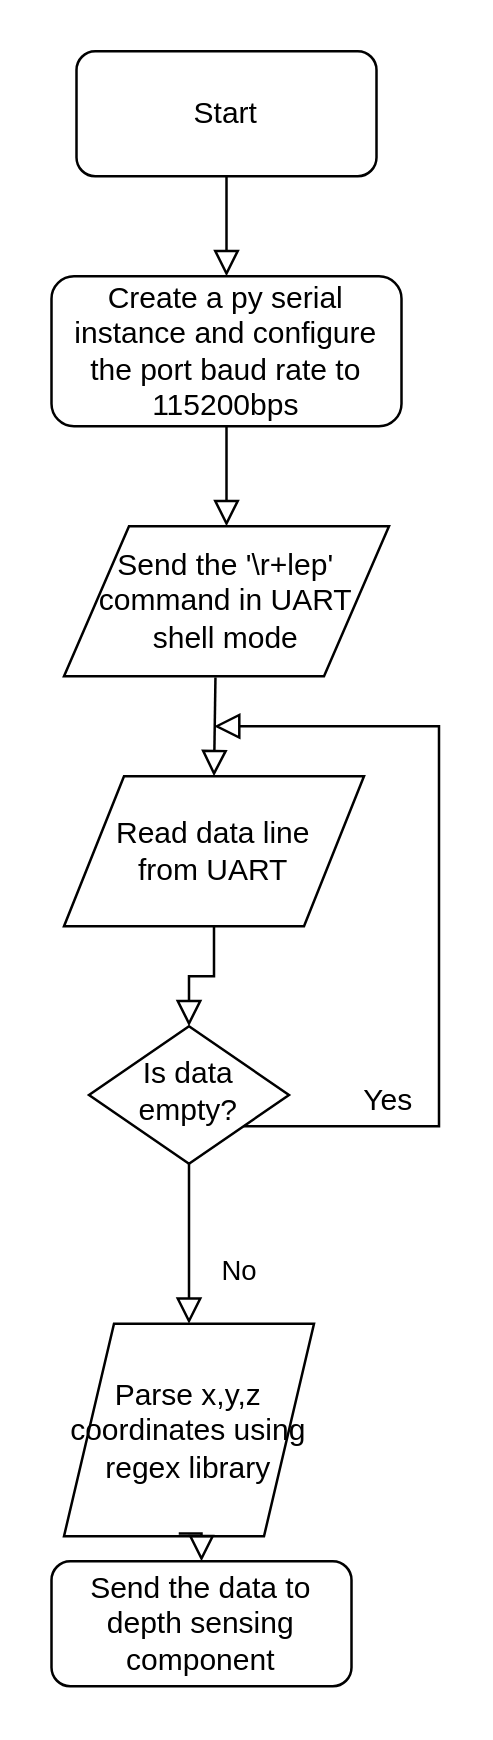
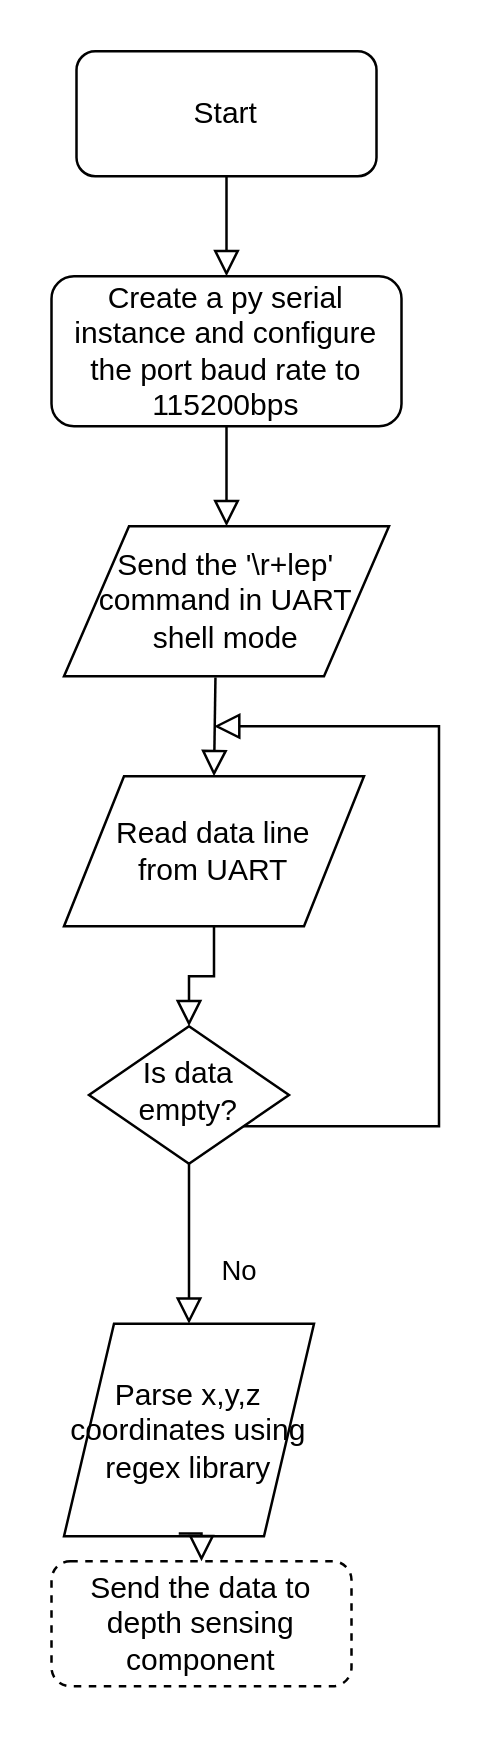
  <mxCell id="0" />
  <mxCell id="1" parent="0" />
  <mxCell id="2" value="" style="rounded=0;html=1;jettySize=auto;orthogonalLoop=1;fontSize=11;endArrow=block;endFill=0;endSize=8;strokeWidth=1;shadow=0;labelBackgroundColor=none;edgeStyle=orthogonalEdgeStyle;entryX=0.5;entryY=0;entryDx=0;entryDy=0;" parent="1" source="3" target="5" edge="1"><mxGeometry relative="1" as="geometry"><mxPoint x="85" y="90" as="targetPoint" /></mxGeometry></mxCell>
  <mxCell id="3" value="Start" style="rounded=1;whiteSpace=wrap;html=1;fontSize=12;glass=0;strokeWidth=1;shadow=0;" parent="1" vertex="1"><mxGeometry x="30" y="20" width="120" height="50" as="geometry" /></mxCell>
  <mxCell id="4" value="" style="rounded=0;html=1;jettySize=auto;orthogonalLoop=1;fontSize=11;endArrow=block;endFill=0;endSize=8;strokeWidth=1;shadow=0;labelBackgroundColor=none;edgeStyle=orthogonalEdgeStyle;exitX=0.5;exitY=1;exitDx=0;exitDy=0;" parent="1" source="13" target="8" edge="1"><mxGeometry y="20" relative="1" as="geometry"><mxPoint as="offset" /><mxPoint x="85" y="370" as="sourcePoint" /></mxGeometry></mxCell>
  <mxCell id="5" value="Create a py serial instance and configure the port baud rate to 115200bps" style="rounded=1;whiteSpace=wrap;html=1;fontSize=12;glass=0;strokeWidth=1;shadow=0;" parent="1" vertex="1"><mxGeometry x="20" y="110" width="140" height="60" as="geometry" /></mxCell>
  <mxCell id="6" value="No" style="rounded=0;html=1;jettySize=auto;orthogonalLoop=1;fontSize=11;endArrow=block;endFill=0;endSize=8;strokeWidth=1;shadow=0;labelBackgroundColor=none;edgeStyle=orthogonalEdgeStyle;entryX=0.5;entryY=0;entryDx=0;entryDy=0;" parent="1" source="8" target="10" edge="1"><mxGeometry x="0.333" y="20" relative="1" as="geometry"><mxPoint as="offset" /><mxPoint x="85" y="519" as="targetPoint" /></mxGeometry></mxCell>
  <mxCell id="7" value="" style="edgeStyle=orthogonalEdgeStyle;rounded=0;html=1;jettySize=auto;orthogonalLoop=1;fontSize=11;endArrow=block;endFill=0;endSize=8;strokeWidth=1;shadow=0;labelBackgroundColor=none;" parent="1" source="8" edge="1"><mxGeometry y="10" relative="1" as="geometry"><mxPoint as="offset" /><mxPoint x="85" y="290" as="targetPoint" /><Array as="points"><mxPoint x="175" y="450" /><mxPoint x="175" y="290" /></Array></mxGeometry></mxCell>
  <mxCell id="8" value="Is data &lt;br&gt;empty?" style="rhombus;whiteSpace=wrap;html=1;shadow=0;fontFamily=Helvetica;fontSize=12;align=center;strokeWidth=1;spacing=6;spacingTop=-4;" parent="1" vertex="1"><mxGeometry x="35" y="410" width="80" height="55" as="geometry" /></mxCell>
- <mxCell id="9" value="Send the data to depth sensing component" style="rounded=1;whiteSpace=wrap;html=1;fontSize=12;glass=0;strokeWidth=1;shadow=0;" parent="1" vertex="1"><mxGeometry x="20" y="624" width="120" height="50" as="geometry" /></mxCell>
+ <mxCell id="9" value="Send the data to depth sensing component" style="rounded=1;whiteSpace=wrap;html=1;fontSize=12;glass=0;strokeWidth=1;shadow=0;dashed=1;" parent="1" vertex="1"><mxGeometry x="20" y="624" width="120" height="50" as="geometry" /></mxCell>
  <mxCell id="10" value="Parse x,y,z coordinates using regex library" style="shape=parallelogram;perimeter=parallelogramPerimeter;whiteSpace=wrap;html=1;" parent="1" vertex="1"><mxGeometry x="25" y="529" width="100" height="85" as="geometry" /></mxCell>
  <mxCell id="11" value="" style="rounded=0;html=1;jettySize=auto;orthogonalLoop=1;fontSize=11;endArrow=block;endFill=0;endSize=8;strokeWidth=1;shadow=0;labelBackgroundColor=none;edgeStyle=orthogonalEdgeStyle;entryX=0.5;entryY=0;entryDx=0;entryDy=0;exitX=0.459;exitY=0.987;exitDx=0;exitDy=0;exitPerimeter=0;" parent="1" source="10" target="9" edge="1"><mxGeometry y="20" relative="1" as="geometry"><mxPoint as="offset" /><mxPoint x="80" y="591" as="sourcePoint" /><mxPoint x="125" y="624" as="targetPoint" /></mxGeometry></mxCell>
  <mxCell id="12" value="Send the '\r+lep' command in UART shell mode" style="shape=parallelogram;perimeter=parallelogramPerimeter;whiteSpace=wrap;html=1;" parent="1" vertex="1"><mxGeometry x="25" y="210" width="130" height="60" as="geometry" /></mxCell>
  <mxCell id="13" value="Read data line &lt;br&gt;from UART" style="shape=parallelogram;perimeter=parallelogramPerimeter;whiteSpace=wrap;html=1;" parent="1" vertex="1"><mxGeometry x="25" y="310" width="120" height="60" as="geometry" /></mxCell>
  <mxCell id="14" value="" style="rounded=0;html=1;jettySize=auto;orthogonalLoop=1;fontSize=11;endArrow=block;endFill=0;endSize=8;strokeWidth=1;shadow=0;labelBackgroundColor=none;edgeStyle=orthogonalEdgeStyle;exitX=0.5;exitY=1;exitDx=0;exitDy=0;" parent="1" source="5" target="12" edge="1"><mxGeometry relative="1" as="geometry"><mxPoint x="89.71" y="170" as="sourcePoint" /><mxPoint x="89.71" y="220" as="targetPoint" /></mxGeometry></mxCell>
  <mxCell id="15" value="" style="rounded=0;html=1;jettySize=auto;orthogonalLoop=1;fontSize=11;endArrow=block;endFill=0;endSize=8;strokeWidth=1;shadow=0;labelBackgroundColor=none;edgeStyle=orthogonalEdgeStyle;exitX=0.466;exitY=1.009;exitDx=0;exitDy=0;exitPerimeter=0;entryX=0.5;entryY=0;entryDx=0;entryDy=0;" parent="1" source="12" target="13" edge="1"><mxGeometry relative="1" as="geometry"><mxPoint x="100" y="180" as="sourcePoint" /><mxPoint x="100" y="220" as="targetPoint" /></mxGeometry></mxCell>
- <mxCell id="16" value="Yes" style="text;html=1;strokeColor=none;fillColor=none;align=center;verticalAlign=middle;whiteSpace=wrap;rounded=0;" parent="1" vertex="1"><mxGeometry x="135" y="430" width="40" height="20" as="geometry" /></mxCell>
